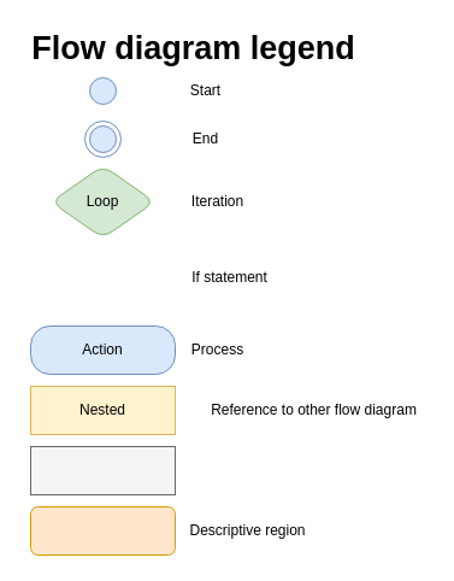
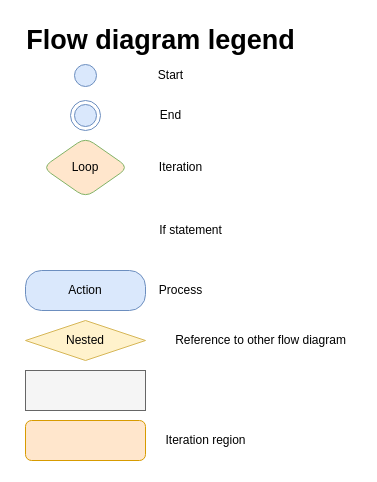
  <mxCell id="0" />
  <mxCell id="1" parent="0" />
  <mxCell id="2" value="Flow diagram legend" style="text;strokeColor=none;fillColor=none;html=1;fontSize=27;fontStyle=1;verticalAlign=middle;align=center;rounded=0;shadow=0;" vertex="1" parent="1"><mxGeometry x="20" y="20" width="280" height="40" as="geometry" /></mxCell>
  <mxCell id="3" value="" style="ellipse;html=1;shape=startState;fillColor=#dae8fc;strokeColor=#6c8ebf;shadow=0;" vertex="1" parent="1"><mxGeometry x="70" y="60" width="30" height="30" as="geometry" /></mxCell>
  <mxCell id="4" value="" style="ellipse;html=1;shape=endState;fillColor=#dae8fc;strokeColor=#6c8ebf;rounded=1;shadow=0;" vertex="1" parent="1"><mxGeometry x="70" y="100" width="30" height="30" as="geometry" /></mxCell>
  <mxCell id="5" value="Start" style="text;html=1;align=center;verticalAlign=middle;resizable=0;points=[];autosize=1;" vertex="1" parent="1"><mxGeometry x="150" y="65" width="40" height="20" as="geometry" /></mxCell>
  <mxCell id="6" value="End" style="text;html=1;align=center;verticalAlign=middle;resizable=0;points=[];autosize=1;" vertex="1" parent="1"><mxGeometry x="150" y="105" width="40" height="20" as="geometry" /></mxCell>
- <mxCell id="7" value="Loop" style="rhombus;whiteSpace=wrap;html=1;fillColor=#d5e8d4;strokeColor=#82b366;rounded=1;shadow=0;strokeWidth=1;perimeterSpacing=0;" vertex="1" parent="1"><mxGeometry x="42" y="137" width="86" height="60" as="geometry" /></mxCell>
+ <mxCell id="7" value="Loop" style="rhombus;whiteSpace=wrap;html=1;fillColor=#ffe6cc;strokeColor=#82b366;rounded=1;shadow=0;strokeWidth=1;perimeterSpacing=0;" vertex="1" parent="1"><mxGeometry x="42" y="137" width="86" height="60" as="geometry" /></mxCell>
  <mxCell id="8" value="Iteration" style="text;html=1;align=center;verticalAlign=middle;resizable=0;points=[];autosize=1;" vertex="1" parent="1"><mxGeometry x="150" y="157" width="60" height="20" as="geometry" /></mxCell>
  <mxCell id="9" value="If statement" style="text;html=1;align=center;verticalAlign=middle;resizable=0;points=[];autosize=1;" vertex="1" parent="1"><mxGeometry x="150" y="220" width="80" height="20" as="geometry" /></mxCell>
  <mxCell id="10" value="Action" style="rounded=1;whiteSpace=wrap;html=1;arcSize=40;fillColor=#dae8fc;strokeColor=#6c8ebf;shadow=0;" vertex="1" parent="1"><mxGeometry x="25" y="270" width="120" height="40" as="geometry" /></mxCell>
- <mxCell id="11" value="Nested" style="rounded=0;whiteSpace=wrap;html=1;arcSize=40;fillColor=#fff2cc;strokeColor=#d6b656;shadow=0;" vertex="1" parent="1"><mxGeometry x="25" y="320" width="120" height="40" as="geometry" /></mxCell>
+ <mxCell id="11" value="Nested" style="rhombus;whiteSpace=wrap;html=1;arcSize=40;fillColor=#fff2cc;strokeColor=#d6b656;shadow=0;" vertex="1" parent="1"><mxGeometry x="25" y="320" width="120" height="40" as="geometry" /></mxCell>
  <mxCell id="12" value="Reference to other flow diagram" style="text;html=1;align=center;verticalAlign=middle;resizable=0;points=[];autosize=1;" vertex="1" parent="1"><mxGeometry x="165" y="330" width="190" height="20" as="geometry" /></mxCell>
  <mxCell id="13" value="Process" style="text;html=1;align=center;verticalAlign=middle;resizable=0;points=[];autosize=1;" vertex="1" parent="1"><mxGeometry x="150" y="280" width="60" height="20" as="geometry" /></mxCell>
  <mxCell id="14" value="" style="rounded=0;whiteSpace=wrap;html=1;fillColor=#f5f5f5;strokeColor=#666666;fontColor=#333333;" vertex="1" parent="1"><mxGeometry x="25" y="370" width="120" height="40" as="geometry" /></mxCell>
  <mxCell id="15" value="" style="rounded=1;whiteSpace=wrap;html=1;fillColor=#ffe6cc;strokeColor=#d79b00;" vertex="1" parent="1"><mxGeometry x="25" y="420" width="120" height="40" as="geometry" /></mxCell>
- <mxCell id="16" value="Descriptive region" style="text;html=1;align=center;verticalAlign=middle;resizable=0;points=[];autosize=1;" vertex="1" parent="1"><mxGeometry x="150" y="430" width="110" height="20" as="geometry" /></mxCell>
+ <mxCell id="16" value="Iteration region" style="text;html=1;align=center;verticalAlign=middle;resizable=0;points=[];autosize=1;" vertex="1" parent="1"><mxGeometry x="150" y="430" width="110" height="20" as="geometry" /></mxCell>
